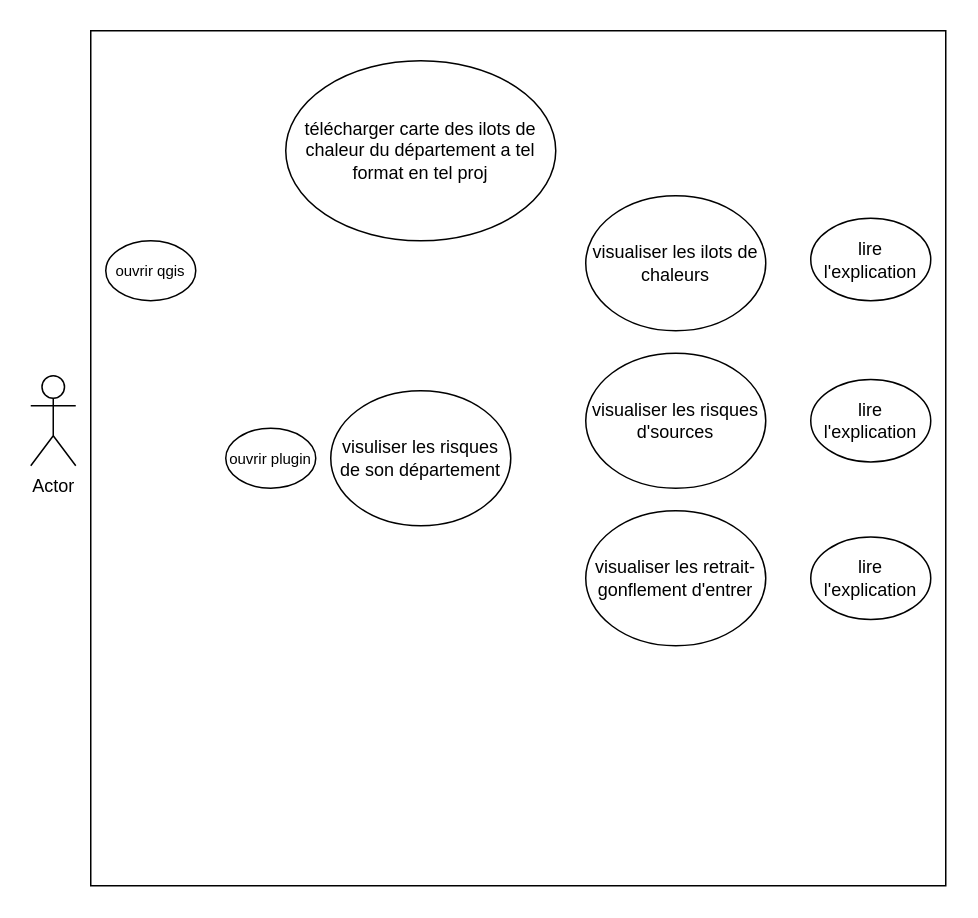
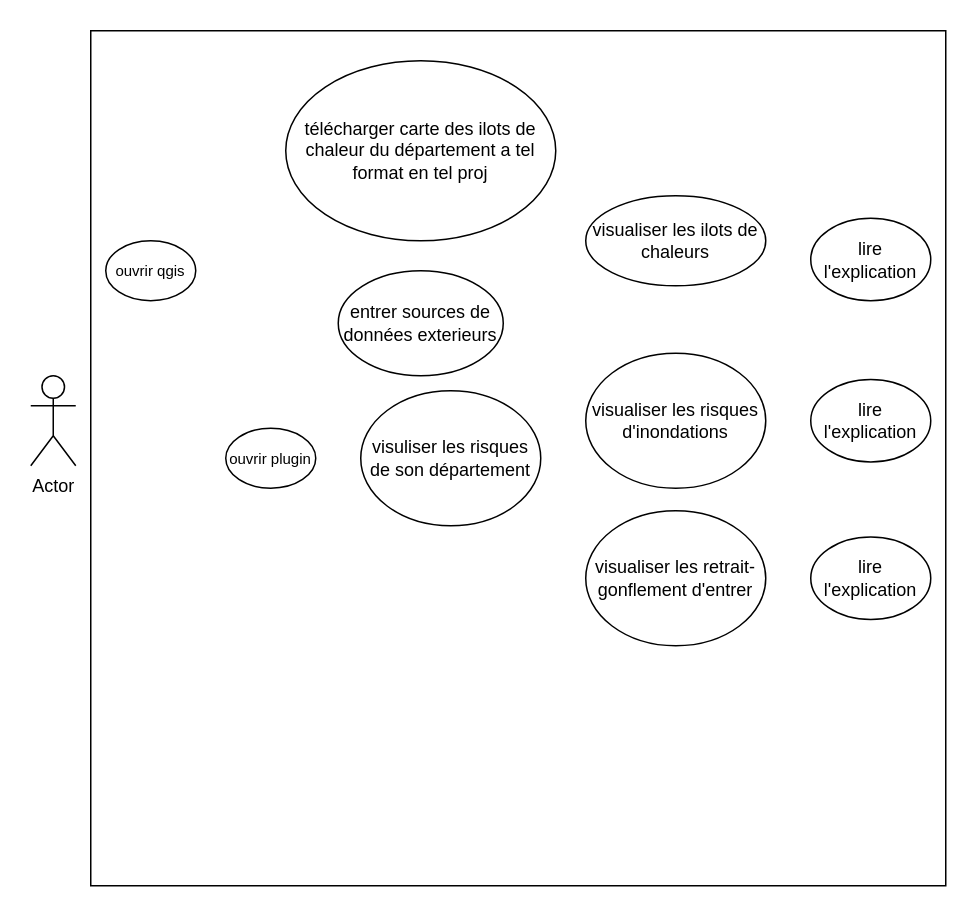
  <mxCell id="0" />
  <mxCell id="1" parent="0" />
  <mxCell id="2" value="" style="whiteSpace=wrap;html=1;aspect=fixed;" vertex="1" parent="1"><mxGeometry x="60" y="20" width="570" height="570" as="geometry" /></mxCell>
  <mxCell id="3" value="&lt;div&gt;&lt;font style=&quot;font-size: 10px;&quot;&gt;ouvrir qgis&lt;/font&gt;&lt;/div&gt;" style="ellipse;whiteSpace=wrap;html=1;" vertex="1" parent="1"><mxGeometry x="70" y="160" width="60" height="40" as="geometry" /></mxCell>
  <mxCell id="4" value="Actor" style="shape=umlActor;verticalLabelPosition=bottom;verticalAlign=top;html=1;outlineConnect=0;" vertex="1" parent="1"><mxGeometry x="20" y="250" width="30" height="60" as="geometry" /></mxCell>
- <mxCell id="6" value="visuliser les risques de son département" style="ellipse;whiteSpace=wrap;html=1;" vertex="1" parent="1"><mxGeometry x="220" y="260" width="120" height="90" as="geometry" /></mxCell>
+ <mxCell id="5" value="entrer sources de données exterieurs " style="ellipse;whiteSpace=wrap;html=1;" vertex="1" parent="1"><mxGeometry x="225" y="180" width="110" height="70" as="geometry" /></mxCell>
+ <mxCell id="6" value="visuliser les risques de son département" style="ellipse;whiteSpace=wrap;html=1;" vertex="1" parent="1"><mxGeometry x="240" y="260" width="120" height="90" as="geometry" /></mxCell>
  <mxCell id="7" value="&lt;div&gt;&lt;font style=&quot;font-size: 10px;&quot;&gt;ouvrir plugin&lt;br&gt;&lt;/font&gt;&lt;/div&gt;" style="ellipse;whiteSpace=wrap;html=1;" vertex="1" parent="1"><mxGeometry x="150" y="285" width="60" height="40" as="geometry" /></mxCell>
  <mxCell id="8" value="télécharger carte des ilots de chaleur du département a tel format en tel proj" style="ellipse;whiteSpace=wrap;html=1;" vertex="1" parent="1"><mxGeometry x="190" y="40" width="180" height="120" as="geometry" /></mxCell>
- <mxCell id="9" value="visualiser les ilots de chaleurs " style="ellipse;whiteSpace=wrap;html=1;" vertex="1" parent="1"><mxGeometry x="390" y="130" width="120" height="90" as="geometry" /></mxCell>
- <mxCell id="10" value="visualiser les risques d'sources" style="ellipse;whiteSpace=wrap;html=1;" vertex="1" parent="1"><mxGeometry x="390" y="235" width="120" height="90" as="geometry" /></mxCell>
+ <mxCell id="9" value="visualiser les ilots de chaleurs " style="ellipse;whiteSpace=wrap;html=1;" vertex="1" parent="1"><mxGeometry x="390" y="130" width="120" height="60" as="geometry" /></mxCell>
+ <mxCell id="10" value="visualiser les risques d'inondations" style="ellipse;whiteSpace=wrap;html=1;" vertex="1" parent="1"><mxGeometry x="390" y="235" width="120" height="90" as="geometry" /></mxCell>
  <mxCell id="11" value="visualiser les retrait-gonflement d'entrer " style="ellipse;whiteSpace=wrap;html=1;" vertex="1" parent="1"><mxGeometry x="390" y="340" width="120" height="90" as="geometry" /></mxCell>
  <mxCell id="12" value="lire l'explication" style="ellipse;whiteSpace=wrap;html=1;" vertex="1" parent="1"><mxGeometry x="540" y="145" width="80" height="55" as="geometry" /></mxCell>
  <mxCell id="13" value="lire l'explication" style="ellipse;whiteSpace=wrap;html=1;" vertex="1" parent="1"><mxGeometry x="540" y="252.5" width="80" height="55" as="geometry" /></mxCell>
  <mxCell id="14" value="lire l'explication" style="ellipse;whiteSpace=wrap;html=1;" vertex="1" parent="1"><mxGeometry x="540" y="357.5" width="80" height="55" as="geometry" /></mxCell>
